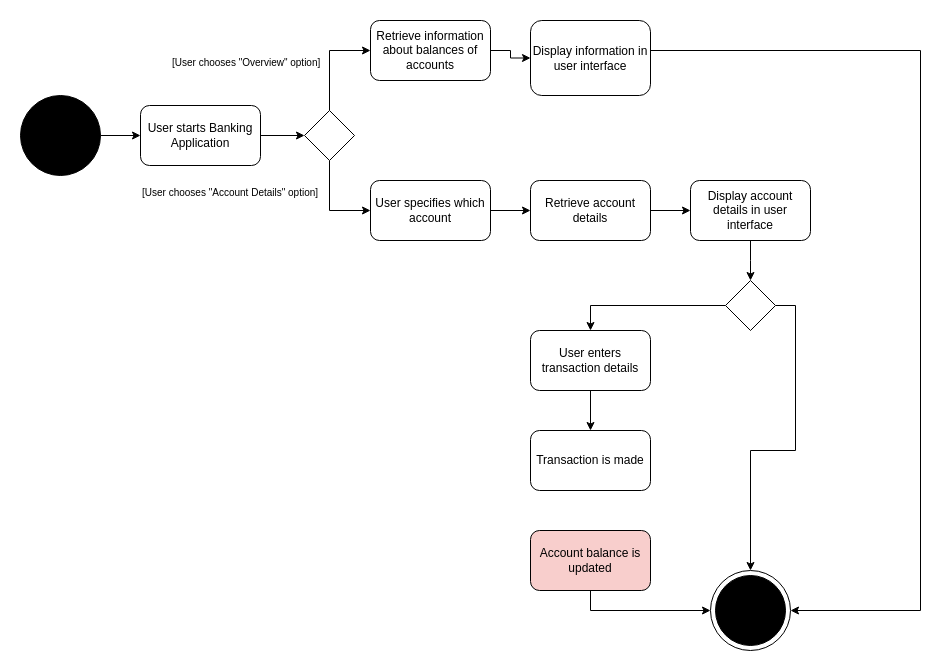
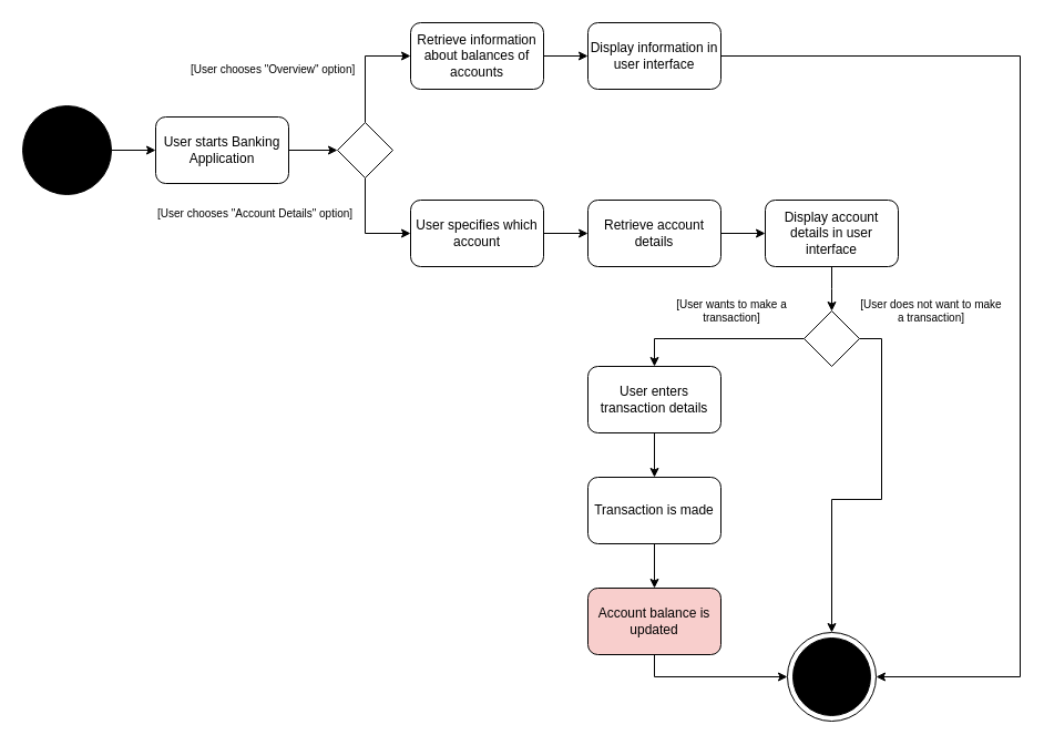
  <mxCell id="0" />
  <mxCell id="1" parent="0" />
  <mxCell id="2" style="edgeStyle=orthogonalEdgeStyle;rounded=0;orthogonalLoop=1;jettySize=auto;html=1;exitX=0.5;exitY=0;exitDx=0;exitDy=0;entryX=0;entryY=0.5;entryDx=0;entryDy=0;" edge="1" parent="1" source="34" target="4"><mxGeometry relative="1" as="geometry"><mxPoint x="330" y="50" as="sourcePoint" /></mxGeometry></mxCell>
  <mxCell id="3" style="edgeStyle=orthogonalEdgeStyle;rounded=0;orthogonalLoop=1;jettySize=auto;html=1;exitX=1;exitY=0.5;exitDx=0;exitDy=0;entryX=0;entryY=0.5;entryDx=0;entryDy=0;" edge="1" parent="1" source="4" target="18"><mxGeometry relative="1" as="geometry" /></mxCell>
  <mxCell id="4" value="Retrieve information about balances of accounts" style="rounded=1;whiteSpace=wrap;html=1;fillColor=#FFFFFF;" vertex="1" parent="1"><mxGeometry x="370" y="20" width="120" height="60" as="geometry" /></mxCell>
  <mxCell id="5" value="" style="group" vertex="1" connectable="0" parent="1"><mxGeometry x="710" y="570" width="80" height="80" as="geometry" /></mxCell>
  <mxCell id="6" value="" style="ellipse;whiteSpace=wrap;html=1;aspect=fixed;" vertex="1" parent="5"><mxGeometry width="80" height="80" as="geometry" /></mxCell>
  <mxCell id="7" value="" style="ellipse;whiteSpace=wrap;html=1;aspect=fixed;fillColor=#000000;" vertex="1" parent="5"><mxGeometry x="5" y="5" width="70" height="70" as="geometry" /></mxCell>
  <mxCell id="8" style="edgeStyle=orthogonalEdgeStyle;rounded=0;orthogonalLoop=1;jettySize=auto;html=1;exitX=1;exitY=0.5;exitDx=0;exitDy=0;entryX=0;entryY=0.5;entryDx=0;entryDy=0;" edge="1" parent="1" source="9" target="11"><mxGeometry relative="1" as="geometry" /></mxCell>
  <mxCell id="9" value="" style="ellipse;whiteSpace=wrap;html=1;aspect=fixed;fillColor=#000000;" vertex="1" parent="1"><mxGeometry x="20" y="95" width="80" height="80" as="geometry" /></mxCell>
  <mxCell id="10" style="edgeStyle=orthogonalEdgeStyle;rounded=0;orthogonalLoop=1;jettySize=auto;html=1;exitX=1;exitY=0.5;exitDx=0;exitDy=0;entryX=0;entryY=0.5;entryDx=0;entryDy=0;" edge="1" parent="1" source="11" target="34"><mxGeometry relative="1" as="geometry"><mxPoint x="300" y="135" as="targetPoint" /></mxGeometry></mxCell>
  <mxCell id="11" value="User starts Banking Application" style="rounded=1;whiteSpace=wrap;html=1;fillColor=#FFFFFF;" vertex="1" parent="1"><mxGeometry x="140" y="105" width="120" height="60" as="geometry" /></mxCell>
  <mxCell id="12" style="edgeStyle=orthogonalEdgeStyle;rounded=0;orthogonalLoop=1;jettySize=auto;html=1;exitX=0.5;exitY=1;exitDx=0;exitDy=0;entryX=0;entryY=0.5;entryDx=0;entryDy=0;" edge="1" parent="1" source="34" target="14"><mxGeometry relative="1" as="geometry"><mxPoint x="330" y="210" as="sourcePoint" /></mxGeometry></mxCell>
  <mxCell id="13" style="edgeStyle=orthogonalEdgeStyle;rounded=0;orthogonalLoop=1;jettySize=auto;html=1;exitX=1;exitY=0.5;exitDx=0;exitDy=0;entryX=0;entryY=0.5;entryDx=0;entryDy=0;" edge="1" parent="1" source="14" target="16"><mxGeometry relative="1" as="geometry" /></mxCell>
  <mxCell id="14" value="User specifies which account" style="rounded=1;whiteSpace=wrap;html=1;fillColor=#FFFFFF;" vertex="1" parent="1"><mxGeometry x="370" y="180" width="120" height="60" as="geometry" /></mxCell>
  <mxCell id="15" style="edgeStyle=orthogonalEdgeStyle;rounded=0;orthogonalLoop=1;jettySize=auto;html=1;exitX=1;exitY=0.5;exitDx=0;exitDy=0;entryX=0;entryY=0.5;entryDx=0;entryDy=0;" edge="1" parent="1" source="16" target="20"><mxGeometry relative="1" as="geometry" /></mxCell>
  <mxCell id="16" value="Retrieve account details" style="rounded=1;whiteSpace=wrap;html=1;fillColor=#FFFFFF;" vertex="1" parent="1"><mxGeometry x="530" y="180" width="120" height="60" as="geometry" /></mxCell>
  <mxCell id="17" style="edgeStyle=orthogonalEdgeStyle;rounded=0;orthogonalLoop=1;jettySize=auto;html=1;exitX=1;exitY=0.5;exitDx=0;exitDy=0;entryX=1;entryY=0.5;entryDx=0;entryDy=0;" edge="1" parent="1" source="18" target="6"><mxGeometry relative="1" as="geometry"><mxPoint x="690" y="50" as="targetPoint" /><Array as="points"><mxPoint x="920" y="50" /><mxPoint x="920" y="610" /></Array></mxGeometry></mxCell>
- <mxCell id="18" value="Display information in user interface" style="rounded=1;whiteSpace=wrap;html=1;fillColor=#FFFFFF;" vertex="1" parent="1"><mxGeometry x="530" y="20" width="120" height="75" as="geometry" /></mxCell>
+ <mxCell id="18" value="Display information in user interface" style="rounded=1;whiteSpace=wrap;html=1;fillColor=#FFFFFF;" vertex="1" parent="1"><mxGeometry x="530" y="20" width="120" height="60" as="geometry" /></mxCell>
  <mxCell id="19" style="edgeStyle=orthogonalEdgeStyle;rounded=0;orthogonalLoop=1;jettySize=auto;html=1;exitX=0.5;exitY=1;exitDx=0;exitDy=0;entryX=0.5;entryY=0;entryDx=0;entryDy=0;fontColor=#000000;" edge="1" parent="1" source="20"><mxGeometry relative="1" as="geometry"><mxPoint x="750" y="280" as="targetPoint" /></mxGeometry></mxCell>
  <mxCell id="20" value="Display account details in user interface" style="rounded=1;whiteSpace=wrap;html=1;fillColor=#FFFFFF;" vertex="1" parent="1"><mxGeometry x="690" y="180" width="120" height="60" as="geometry" /></mxCell>
  <mxCell id="21" style="edgeStyle=orthogonalEdgeStyle;rounded=0;orthogonalLoop=1;jettySize=auto;html=1;exitX=1;exitY=0.5;exitDx=0;exitDy=0;entryX=0.5;entryY=0;entryDx=0;entryDy=0;fontColor=#000000;" edge="1" parent="1" source="31" target="6"><mxGeometry relative="1" as="geometry"><mxPoint x="782.5" y="290" as="sourcePoint" /><mxPoint x="782.5" y="640" as="targetPoint" /></mxGeometry></mxCell>
  <mxCell id="22" style="edgeStyle=orthogonalEdgeStyle;rounded=0;orthogonalLoop=1;jettySize=auto;html=1;exitX=0;exitY=0.5;exitDx=0;exitDy=0;fontColor=#000000;entryX=0.5;entryY=0;entryDx=0;entryDy=0;" edge="1" parent="1" source="31" target="24"><mxGeometry relative="1" as="geometry"><mxPoint x="717.5" y="290" as="sourcePoint" /></mxGeometry></mxCell>
  <mxCell id="23" value="" style="edgeStyle=orthogonalEdgeStyle;rounded=0;orthogonalLoop=1;jettySize=auto;html=1;fontColor=#000000;" edge="1" parent="1" source="24" target="28"><mxGeometry relative="1" as="geometry" /></mxCell>
  <mxCell id="24" value="User enters transaction details " style="rounded=1;whiteSpace=wrap;html=1;fillColor=#FFFFFF;" vertex="1" parent="1"><mxGeometry x="530" y="330" width="120" height="60" as="geometry" /></mxCell>
+ <mxCell id="25" value="[User does not want to make a transaction] " style="text;html=1;strokeColor=none;fillColor=none;align=center;verticalAlign=middle;whiteSpace=wrap;rounded=0;fontColor=#000000;fontSize=10;" vertex="1" parent="1"><mxGeometry x="775" y="270" width="130" height="20" as="geometry" /></mxCell>
+ <mxCell id="26" value="[User wants to make a transaction] " style="text;html=1;strokeColor=none;fillColor=none;align=center;verticalAlign=middle;whiteSpace=wrap;rounded=0;fontColor=#000000;fontSize=10;" vertex="1" parent="1"><mxGeometry x="595" y="270" width="130" height="20" as="geometry" /></mxCell>
+ <mxCell id="27" value="" style="edgeStyle=orthogonalEdgeStyle;rounded=0;orthogonalLoop=1;jettySize=auto;html=1;fontColor=#000000;" edge="1" parent="1" source="28" target="30"><mxGeometry relative="1" as="geometry" /></mxCell>
  <mxCell id="28" value="Transaction is made" style="rounded=1;whiteSpace=wrap;html=1;fillColor=#FFFFFF;" vertex="1" parent="1"><mxGeometry x="530" y="430" width="120" height="60" as="geometry" /></mxCell>
  <mxCell id="29" style="edgeStyle=orthogonalEdgeStyle;rounded=0;orthogonalLoop=1;jettySize=auto;html=1;entryX=0;entryY=0.5;entryDx=0;entryDy=0;fontColor=#000000;exitX=0.5;exitY=1;exitDx=0;exitDy=0;" edge="1" parent="1" source="30" target="6"><mxGeometry relative="1" as="geometry" /></mxCell>
  <mxCell id="30" value="Account balance is updated" style="rounded=1;whiteSpace=wrap;html=1;fillColor=#f8cecc;" vertex="1" parent="1"><mxGeometry x="530" y="530" width="120" height="60" as="geometry" /></mxCell>
  <mxCell id="31" value="" style="rhombus;whiteSpace=wrap;html=1;fontColor=#000000;fillColor=#FFFFFF;" vertex="1" parent="1"><mxGeometry x="725" y="280" width="50" height="50" as="geometry" /></mxCell>
  <mxCell id="32" value="[User chooses &quot;Overview&quot; option]" style="text;whiteSpace=wrap;html=1;fontColor=#000000;fontSize=10;" vertex="1" parent="1"><mxGeometry x="170" y="50" width="210" height="40" as="geometry" /></mxCell>
  <mxCell id="33" value="[User chooses &quot;Account Details&quot; option]" style="text;whiteSpace=wrap;html=1;fontColor=#000000;fontSize=10;" vertex="1" parent="1"><mxGeometry x="140" y="180" width="240" height="40" as="geometry" /></mxCell>
  <mxCell id="34" value="" style="rhombus;whiteSpace=wrap;html=1;fontColor=#000000;fillColor=#FFFFFF;" vertex="1" parent="1"><mxGeometry x="304" y="110" width="50" height="50" as="geometry" /></mxCell>
